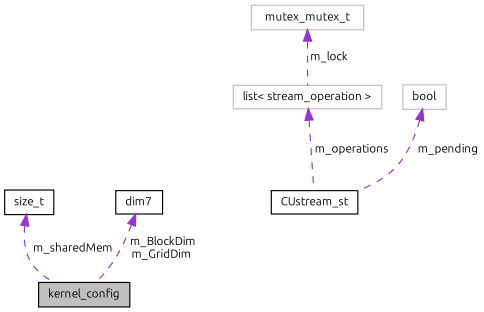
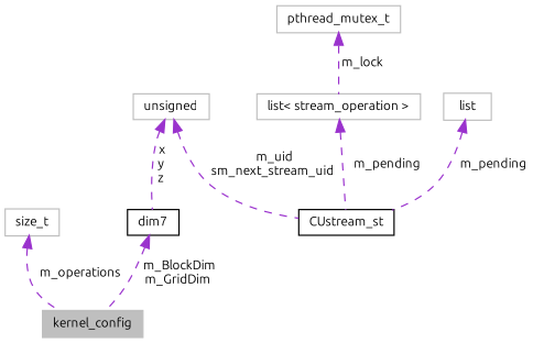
  digraph {
    fontname=Ubuntu
    node [color=grey75 fontname=Ubuntu fontsize=10 shape=record]
    edge [color=darkorchid3 dir=back fontname=Ubuntu fontsize=10 labelfontname=FreeSans labelfontsize=10 style=dashed]
-   n1 [color=black fillcolor=grey75 fontcolor=black height=0.2 label=kernel_config style=filled width=0.4]
-   n2 [color=black height=0.2 label=size_t width=0.4]
+   n1 [fillcolor=grey75 fontcolor=black height=0.2 label=kernel_config style=filled width=0.4]
+   n2 [height=0.2 label=size_t width=0.4]
    n3 [color=black height=0.2 label=CUstream_st width=0.4]
-   n4 [height=0.2 label=mutex_mutex_t width=0.4]
+   n4 [height=0.2 label=pthread_mutex_t width=0.4]
    n5 [height=0.2 label="list\< stream_operation \>" width=0.4]
-   n6 [height=0.2 label=bool width=0.4]
+   n6 [height=0.2 label=list width=0.4]
+   n7 [height=0.2 label=unsigned width=0.4]
    n8 [color=black height=0.2 label=dim7 width=0.4]
-   n2 -> n1 [label=" m_sharedMem"]
+   n2 -> n1 [label=" m_operations"]
    n4 -> n5 [label=" m_lock"]
-   n5 -> n3 [label=" m_operations"]
+   n5 -> n3 [label=" m_pending"]
    n6 -> n3 [label=" m_pending"]
+   n7 -> n3 [label=" m_uid\nsm_next_stream_uid"]
+   n7 -> n8 [label=" x\ny\nz"]
    n8 -> n1 [label=" m_BlockDim\nm_GridDim"]
  }
